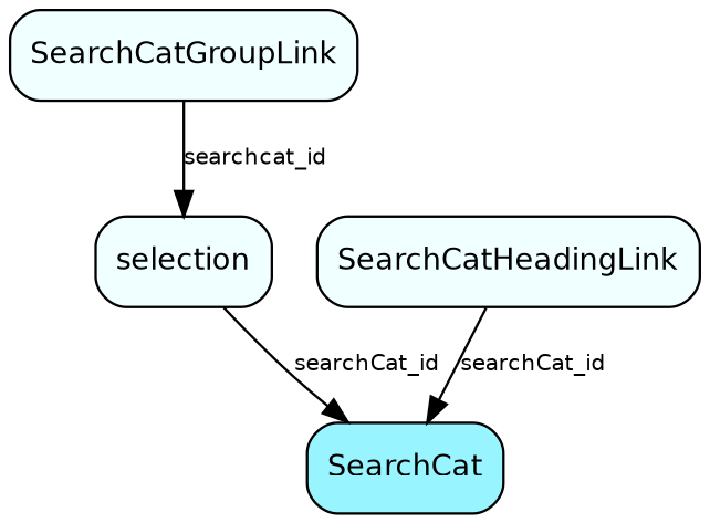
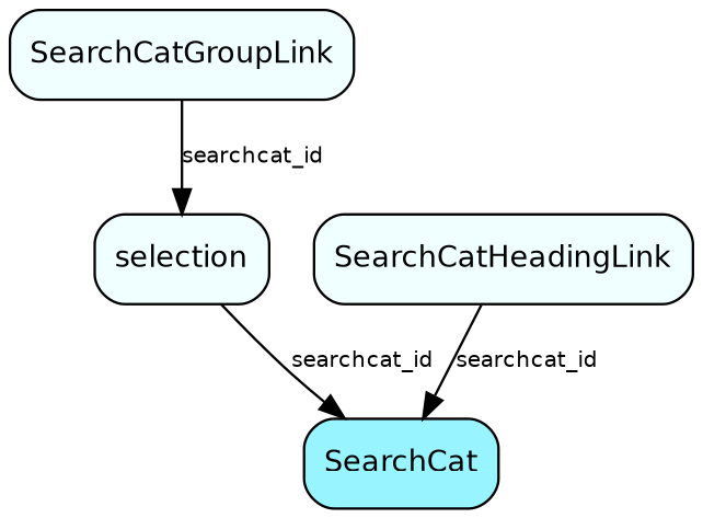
  digraph {
    node [fillcolor=azure1 fontname=Helvetica fontsize=12 shape=box style="rounded, filled"]
    edge [fontname=Helvetica fontsize=9]
    SearchCat [fillcolor=cadetblue1]
    selection
    SearchCatGroupLink
    SearchCatHeadingLink
-   selection -> SearchCat [label=searchCat_id]
+   selection -> SearchCat [label=searchcat_id]
    SearchCatGroupLink -> selection [label=searchcat_id]
-   SearchCatHeadingLink -> SearchCat [label=searchCat_id]
+   SearchCatHeadingLink -> SearchCat [label=searchcat_id]
  }
